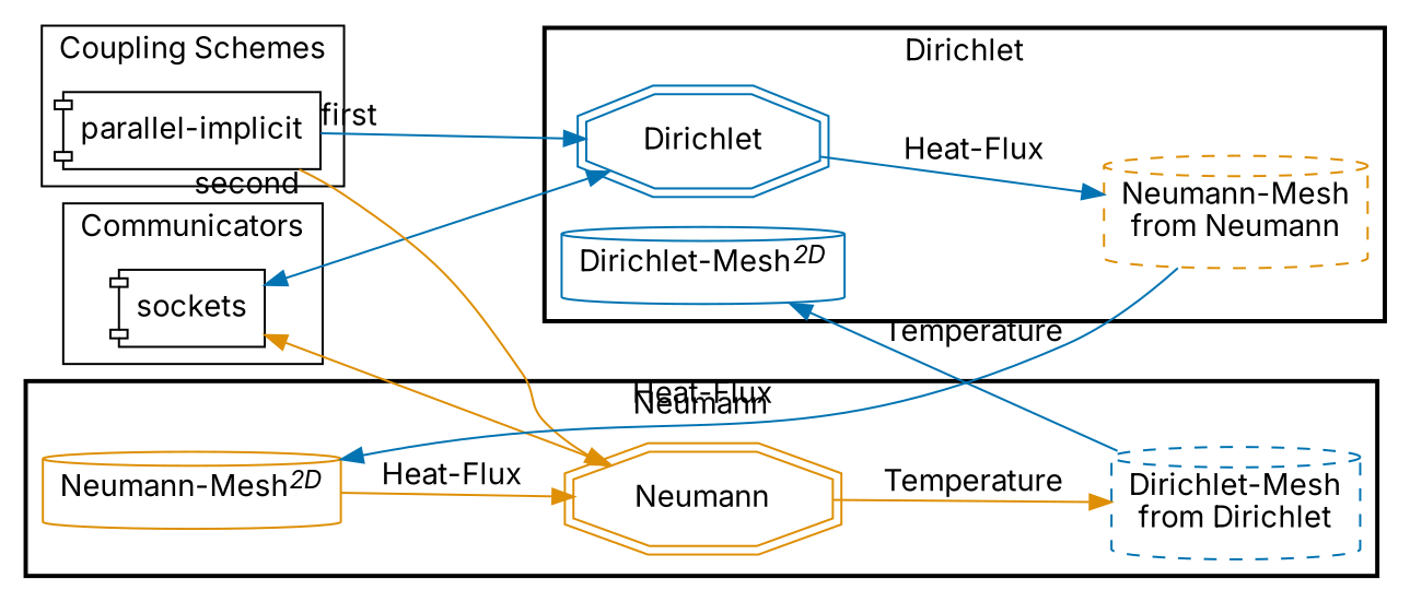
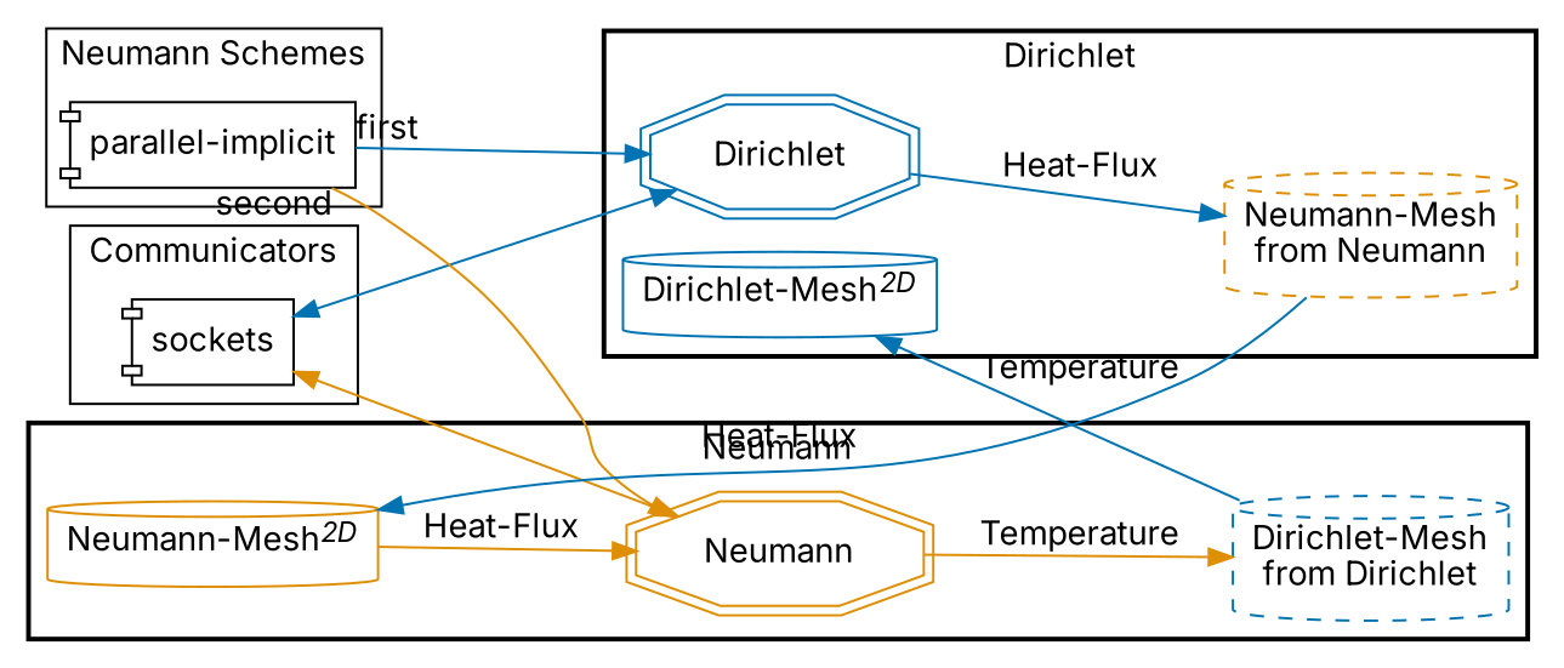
  digraph {
    fontname=Inter
    rankdir=LR
    splines=true
    node [fontname=Inter shape=cylinder color="#0173B2"]
    edge [color="#0173B2" fontname=Inter]
    n1 [label=sockets shape=component color=""]
    n2 [label="parallel-implicit" shape=component color=""]
    Dirichlet [shape=doubleoctagon]
    n4 [color="#DE8F05" label="Neumann-Mesh\nfrom Neumann" style=dashed]
    n5 [label=<Dirichlet-Mesh<SUP><I>2D</I></SUP>>]
    Neumann [color="#DE8F05" shape=doubleoctagon]
    n7 [label="Dirichlet-Mesh\nfrom Dirichlet" style=dashed]
    n8 [color="#DE8F05" label=<Neumann-Mesh<SUP><I>2D</I></SUP>>]
    subgraph cluster_1 {
      label=Communicators
      n1
    }
    subgraph cluster_2 {
-     label="Coupling Schemes"
+     label="Neumann Schemes"
      n2
    }
    subgraph cluster_3 {
      label=Dirichlet
      style=bold
      Dirichlet
      n4
      n5
    }
    subgraph cluster_4 {
      label=Neumann
      style=bold
      Neumann
      n7
      n8
    }
    n1 -> Dirichlet [dir=both]
    n1 -> Neumann [color="#DE8F05" dir=both]
    n2 -> Dirichlet [taillabel=first]
    n2 -> Neumann [color="#DE8F05" taillabel=second]
    Dirichlet -> n4 [label="Heat-Flux"]
    n4 -> n8 [label="Heat-Flux"]
    Neumann -> n7 [color="#DE8F05" label=Temperature]
    n7 -> n5 [label=Temperature]
    n8 -> Neumann [color="#DE8F05" label="Heat-Flux"]
  }
